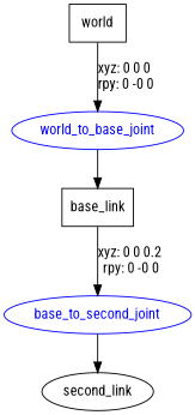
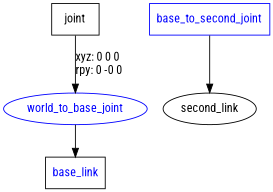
  digraph {
    fontname="Roboto Condensed"
    node [fontname="Roboto Condensed" shape=ellipse]
    edge [fontname="Roboto Condensed"]
-   n1 [label=world shape=box]
+   n1 [label=joint shape=box]
    n2 [color=blue fontcolor=blue label=world_to_base_joint]
-   n3 [label=base_link shape=box]
-   base_to_second_joint [color=blue fontcolor=blue]
+   n3 [label=base_link shape=box fontcolor=blue]
+   base_to_second_joint [color=blue fontcolor=blue shape=box]
    n5 [label=second_link]
    n1 -> n2 [label="xyz: 0 0 0 \nrpy: 0 -0 0"]
    n2 -> n3
-   n3 -> base_to_second_joint [label="xyz: 0 0 0.2 \nrpy: 0 -0 0"]
    base_to_second_joint -> n5
  }
